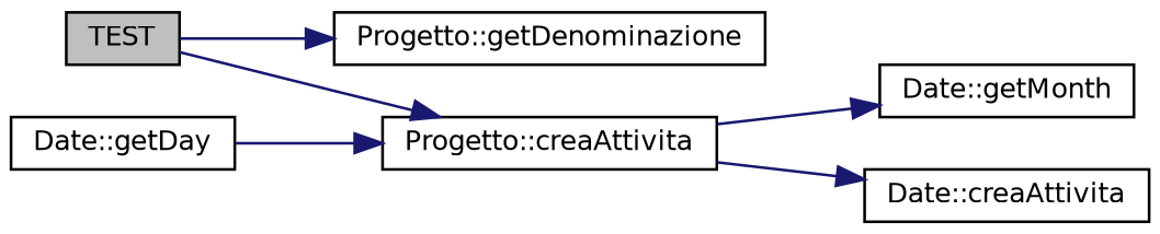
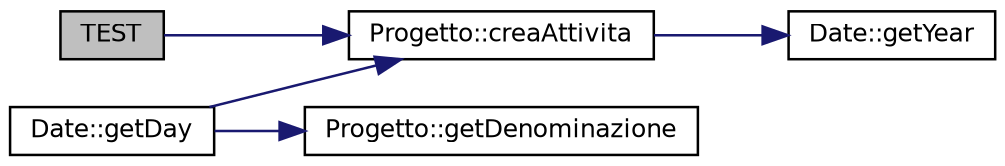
  digraph {
    rankdir=LR
    node [color=black fillcolor=white fontname=Helvetica fontsize=10 shape=record style=filled]
    edge [color=midnightblue fontname=Helvetica fontsize=10 labelfontname=Helvetica labelfontsize=10 style=solid]
    n1 [fillcolor=grey75 fontcolor=black height=0.2 label=TEST width=0.4]
    n2 [height=0.2 label="Progetto::getDenominazione" width=0.4]
    n3 [height=0.2 label="Progetto::creaAttivita" width=0.4]
-   n4 [height=0.2 label="Date::getMonth" width=0.4]
-   n5 [height=0.2 label="Date::creaAttivita" width=0.4]
+   n5 [height=0.2 label="Date::getYear" width=0.4]
    n6 [height=0.2 label="Date::getDay" width=0.4]
-   n1 -> n2
+   n6 -> n2
    n1 -> n3
-   n3 -> n4
    n3 -> n5
    n6 -> n3
  }
